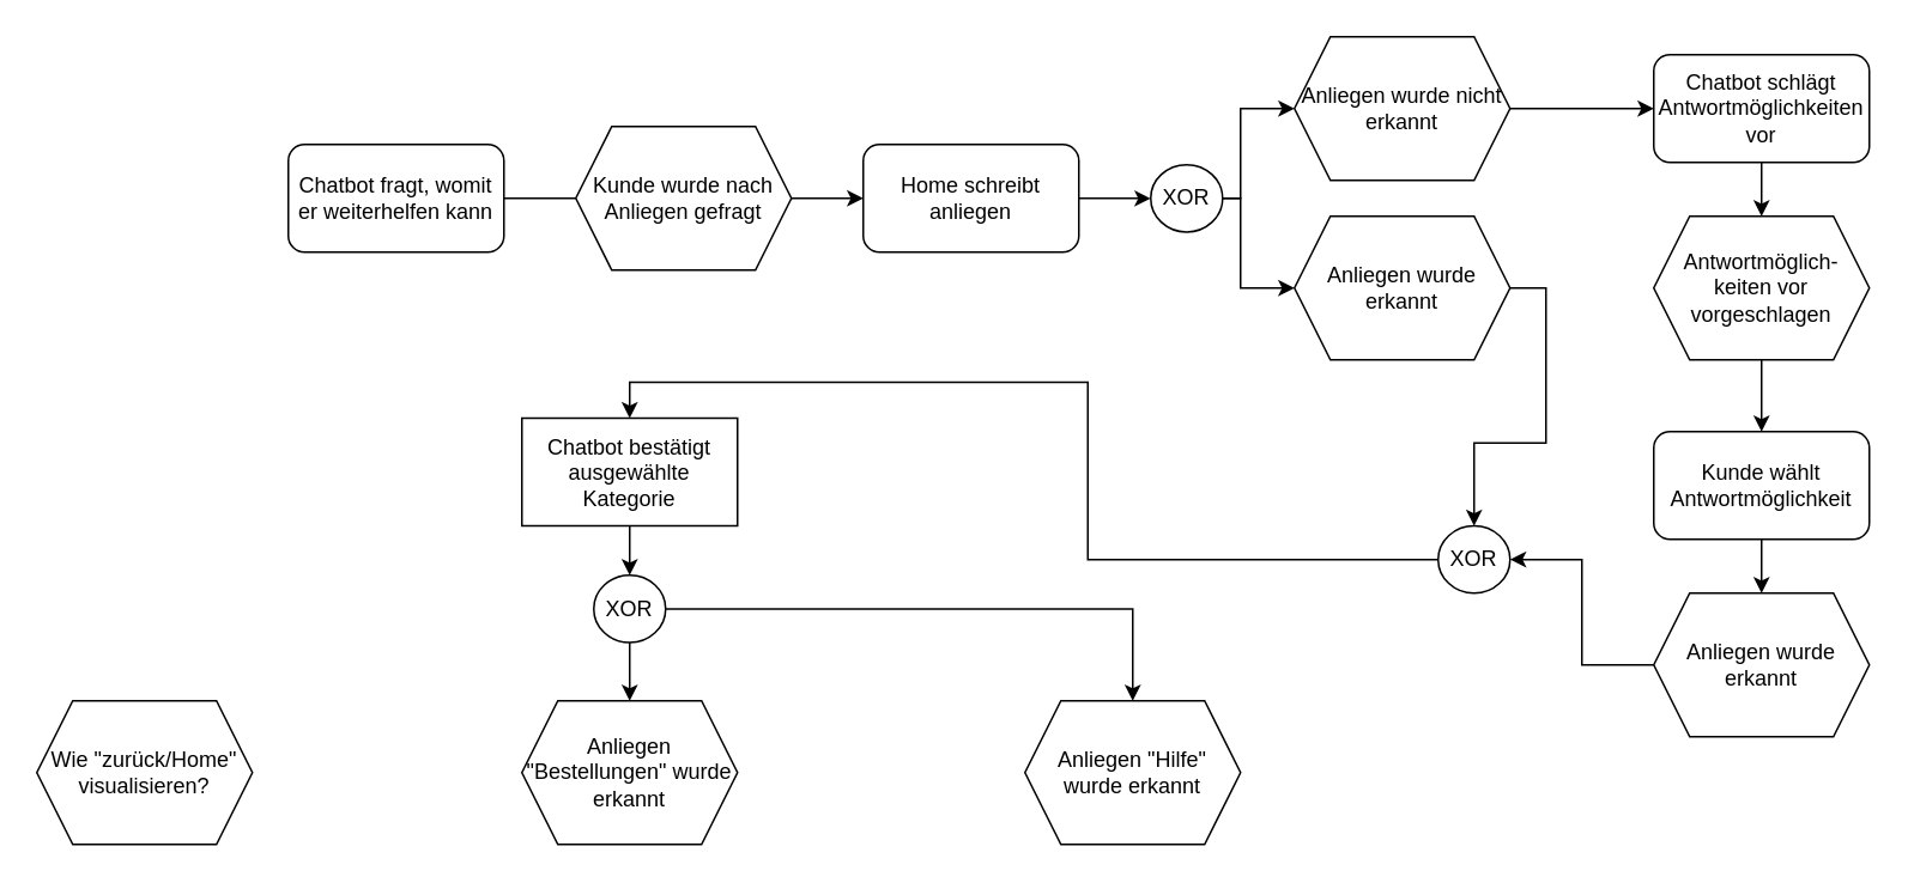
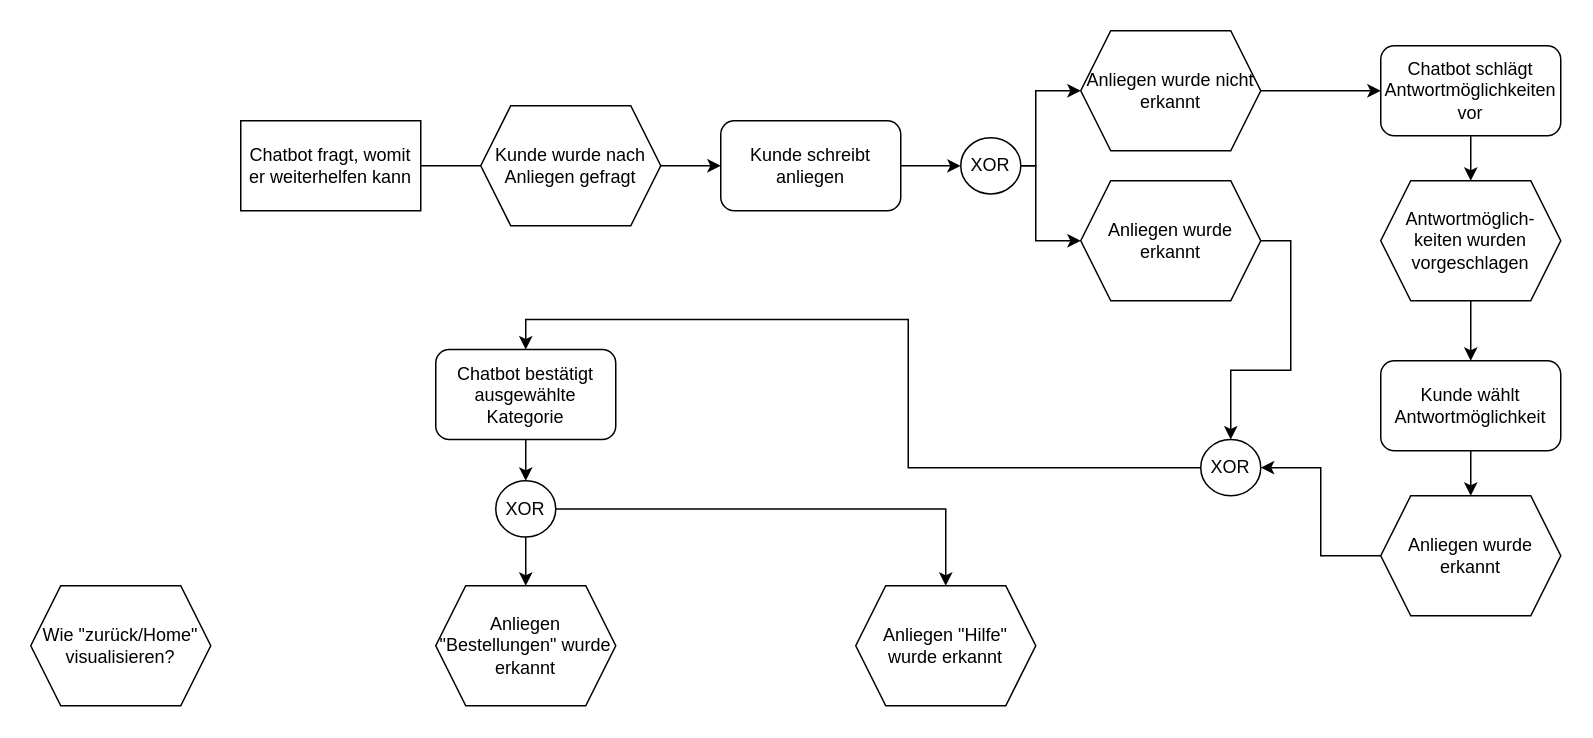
  <mxCell id="0" />
  <mxCell id="1" parent="0" />
  <mxCell id="2" style="edgeStyle=orthogonalEdgeStyle;rounded=0;orthogonalLoop=1;jettySize=auto;html=1;exitX=1;exitY=0.5;exitDx=0;exitDy=0;entryX=0;entryY=0.5;entryDx=0;entryDy=0;" parent="1" source="3" target="7" edge="1"><mxGeometry relative="1" as="geometry" /></mxCell>
  <mxCell id="3" value="Kunde wurde nach Anliegen gefragt" style="shape=hexagon;perimeter=hexagonPerimeter2;whiteSpace=wrap;html=1;fixedSize=1;" parent="1" vertex="1"><mxGeometry x="320" y="70" width="120" height="80" as="geometry" /></mxCell>
  <mxCell id="4" style="edgeStyle=orthogonalEdgeStyle;rounded=0;orthogonalLoop=1;jettySize=auto;html=1;exitX=1;exitY=0.5;exitDx=0;exitDy=0;entryX=0;entryY=0.5;entryDx=0;entryDy=0;endArrow=none;" parent="1" source="5" target="3" edge="1"><mxGeometry relative="1" as="geometry" /></mxCell>
- <mxCell id="5" value="Chatbot fragt, womit er weiterhelfen kann" style="rounded=1;whiteSpace=wrap;html=1;" parent="1" vertex="1"><mxGeometry x="160" y="80" width="120" height="60" as="geometry" /></mxCell>
+ <mxCell id="5" value="Chatbot fragt, womit er weiterhelfen kann" style="whiteSpace=wrap;html=1;rounded=0;" parent="1" vertex="1"><mxGeometry x="160" y="80" width="120" height="60" as="geometry" /></mxCell>
  <mxCell id="6" value="" style="edgeStyle=orthogonalEdgeStyle;rounded=0;orthogonalLoop=1;jettySize=auto;html=1;" parent="1" source="7" target="15" edge="1"><mxGeometry relative="1" as="geometry" /></mxCell>
- <mxCell id="7" value="Home schreibt anliegen" style="rounded=1;whiteSpace=wrap;html=1;" parent="1" vertex="1"><mxGeometry x="480" y="80" width="120" height="60" as="geometry" /></mxCell>
+ <mxCell id="7" value="Kunde schreibt anliegen" style="rounded=1;whiteSpace=wrap;html=1;" parent="1" vertex="1"><mxGeometry x="480" y="80" width="120" height="60" as="geometry" /></mxCell>
  <mxCell id="8" value="Anliegen &quot;Bestellungen&quot; wurde erkannt" style="shape=hexagon;perimeter=hexagonPerimeter2;whiteSpace=wrap;html=1;fixedSize=1;" parent="1" vertex="1"><mxGeometry x="290" y="390" width="120" height="80" as="geometry" /></mxCell>
  <mxCell id="9" style="edgeStyle=orthogonalEdgeStyle;rounded=0;orthogonalLoop=1;jettySize=auto;html=1;exitX=1;exitY=0.5;exitDx=0;exitDy=0;entryX=0.5;entryY=0;entryDx=0;entryDy=0;" parent="1" source="10" target="27" edge="1"><mxGeometry relative="1" as="geometry" /></mxCell>
  <mxCell id="10" value="Anliegen wurde erkannt" style="shape=hexagon;perimeter=hexagonPerimeter2;whiteSpace=wrap;html=1;fixedSize=1;" parent="1" vertex="1"><mxGeometry x="720" y="120" width="120" height="80" as="geometry" /></mxCell>
  <mxCell id="11" style="edgeStyle=orthogonalEdgeStyle;rounded=0;orthogonalLoop=1;jettySize=auto;html=1;exitX=1;exitY=0.5;exitDx=0;exitDy=0;entryX=0;entryY=0.5;entryDx=0;entryDy=0;" parent="1" source="12" target="17" edge="1"><mxGeometry relative="1" as="geometry" /></mxCell>
  <mxCell id="12" value="Anliegen wurde nicht erkannt" style="shape=hexagon;perimeter=hexagonPerimeter2;whiteSpace=wrap;html=1;fixedSize=1;" parent="1" vertex="1"><mxGeometry x="720" y="20" width="120" height="80" as="geometry" /></mxCell>
  <mxCell id="13" style="edgeStyle=orthogonalEdgeStyle;rounded=0;orthogonalLoop=1;jettySize=auto;html=1;exitX=1;exitY=0.5;exitDx=0;exitDy=0;entryX=0;entryY=0.5;entryDx=0;entryDy=0;" parent="1" source="15" target="12" edge="1"><mxGeometry relative="1" as="geometry"><Array as="points"><mxPoint x="690" y="110" /><mxPoint x="690" y="60" /></Array></mxGeometry></mxCell>
  <mxCell id="14" style="edgeStyle=orthogonalEdgeStyle;rounded=0;orthogonalLoop=1;jettySize=auto;html=1;exitX=1;exitY=0.5;exitDx=0;exitDy=0;entryX=0;entryY=0.5;entryDx=0;entryDy=0;" parent="1" source="15" target="10" edge="1"><mxGeometry relative="1" as="geometry"><Array as="points"><mxPoint x="690" y="110" /><mxPoint x="690" y="160" /></Array></mxGeometry></mxCell>
  <mxCell id="15" value="XOR" style="ellipse;whiteSpace=wrap;html=1;rounded=1;" parent="1" vertex="1"><mxGeometry x="640" y="91.25" width="40" height="37.5" as="geometry" /></mxCell>
  <mxCell id="16" style="edgeStyle=orthogonalEdgeStyle;rounded=0;orthogonalLoop=1;jettySize=auto;html=1;exitX=0.5;exitY=1;exitDx=0;exitDy=0;entryX=0.5;entryY=0;entryDx=0;entryDy=0;" parent="1" source="17" target="19" edge="1"><mxGeometry relative="1" as="geometry" /></mxCell>
  <mxCell id="17" value="Chatbot schlägt Antwortmöglichkeiten vor" style="rounded=1;whiteSpace=wrap;html=1;" parent="1" vertex="1"><mxGeometry x="920" y="30" width="120" height="60" as="geometry" /></mxCell>
  <mxCell id="18" style="edgeStyle=orthogonalEdgeStyle;rounded=0;orthogonalLoop=1;jettySize=auto;html=1;exitX=0.5;exitY=1;exitDx=0;exitDy=0;entryX=0.5;entryY=0;entryDx=0;entryDy=0;" parent="1" source="19" target="21" edge="1"><mxGeometry relative="1" as="geometry" /></mxCell>
- <mxCell id="19" value="Antwortmöglich-keiten vor vorgeschlagen" style="shape=hexagon;perimeter=hexagonPerimeter2;whiteSpace=wrap;html=1;fixedSize=1;" parent="1" vertex="1"><mxGeometry x="920" y="120" width="120" height="80" as="geometry" /></mxCell>
+ <mxCell id="19" value="Antwortmöglich-keiten wurden vorgeschlagen" style="shape=hexagon;perimeter=hexagonPerimeter2;whiteSpace=wrap;html=1;fixedSize=1;" parent="1" vertex="1"><mxGeometry x="920" y="120" width="120" height="80" as="geometry" /></mxCell>
  <mxCell id="20" style="edgeStyle=orthogonalEdgeStyle;rounded=0;orthogonalLoop=1;jettySize=auto;html=1;exitX=0.5;exitY=1;exitDx=0;exitDy=0;entryX=0.5;entryY=0;entryDx=0;entryDy=0;" parent="1" source="21" target="23" edge="1"><mxGeometry relative="1" as="geometry" /></mxCell>
  <mxCell id="21" value="Kunde wählt Antwortmöglichkeit" style="rounded=1;whiteSpace=wrap;html=1;" parent="1" vertex="1"><mxGeometry x="920" y="240" width="120" height="60" as="geometry" /></mxCell>
  <mxCell id="22" style="edgeStyle=orthogonalEdgeStyle;rounded=0;orthogonalLoop=1;jettySize=auto;html=1;exitX=0;exitY=0.5;exitDx=0;exitDy=0;entryX=1;entryY=0.5;entryDx=0;entryDy=0;" parent="1" source="23" target="27" edge="1"><mxGeometry relative="1" as="geometry" /></mxCell>
  <mxCell id="23" value="Anliegen wurde erkannt" style="shape=hexagon;perimeter=hexagonPerimeter2;whiteSpace=wrap;html=1;fixedSize=1;" parent="1" vertex="1"><mxGeometry x="920" y="330" width="120" height="80" as="geometry" /></mxCell>
  <mxCell id="24" style="edgeStyle=orthogonalEdgeStyle;rounded=0;orthogonalLoop=1;jettySize=auto;html=1;exitX=0.5;exitY=1;exitDx=0;exitDy=0;entryX=0.5;entryY=0;entryDx=0;entryDy=0;" parent="1" source="25" target="32" edge="1"><mxGeometry relative="1" as="geometry" /></mxCell>
- <mxCell id="25" value="Chatbot bestätigt ausgewählte Kategorie" style="whiteSpace=wrap;html=1;rounded=0;" parent="1" vertex="1"><mxGeometry x="290" y="232.5" width="120" height="60" as="geometry" /></mxCell>
+ <mxCell id="25" value="Chatbot bestätigt ausgewählte Kategorie" style="rounded=1;whiteSpace=wrap;html=1;" parent="1" vertex="1"><mxGeometry x="290" y="232.5" width="120" height="60" as="geometry" /></mxCell>
  <mxCell id="26" style="edgeStyle=orthogonalEdgeStyle;rounded=0;orthogonalLoop=1;jettySize=auto;html=1;exitX=0;exitY=0.5;exitDx=0;exitDy=0;entryX=0.5;entryY=0;entryDx=0;entryDy=0;" parent="1" source="27" target="25" edge="1"><mxGeometry relative="1" as="geometry" /></mxCell>
  <mxCell id="27" value="XOR" style="ellipse;whiteSpace=wrap;html=1;rounded=1;" parent="1" vertex="1"><mxGeometry x="800" y="292.5" width="40" height="37.5" as="geometry" /></mxCell>
  <mxCell id="28" value="Anliegen &quot;Hilfe&quot; wurde erkannt" style="shape=hexagon;perimeter=hexagonPerimeter2;whiteSpace=wrap;html=1;fixedSize=1;" parent="1" vertex="1"><mxGeometry x="570" y="390" width="120" height="80" as="geometry" /></mxCell>
  <mxCell id="29" value="Wie &quot;zurück/Home&quot; visualisieren?" style="shape=hexagon;perimeter=hexagonPerimeter2;whiteSpace=wrap;html=1;fixedSize=1;" parent="1" vertex="1"><mxGeometry x="20" y="390" width="120" height="80" as="geometry" /></mxCell>
  <mxCell id="30" style="edgeStyle=orthogonalEdgeStyle;rounded=0;orthogonalLoop=1;jettySize=auto;html=1;exitX=0.5;exitY=1;exitDx=0;exitDy=0;entryX=0.5;entryY=0;entryDx=0;entryDy=0;" parent="1" source="32" target="8" edge="1"><mxGeometry relative="1" as="geometry" /></mxCell>
  <mxCell id="31" style="edgeStyle=orthogonalEdgeStyle;rounded=0;orthogonalLoop=1;jettySize=auto;html=1;exitX=1;exitY=0.5;exitDx=0;exitDy=0;entryX=0.5;entryY=0;entryDx=0;entryDy=0;" parent="1" source="32" target="28" edge="1"><mxGeometry relative="1" as="geometry" /></mxCell>
  <mxCell id="32" value="XOR" style="ellipse;whiteSpace=wrap;html=1;rounded=1;" parent="1" vertex="1"><mxGeometry x="330" y="320" width="40" height="37.5" as="geometry" /></mxCell>
